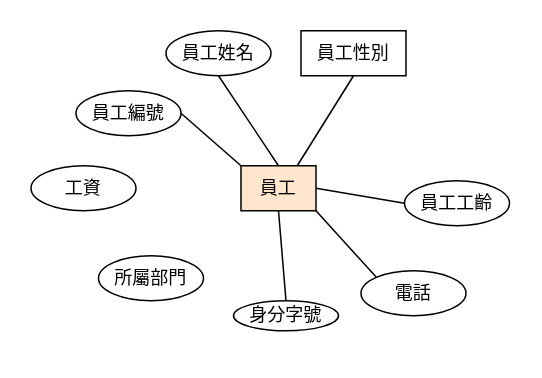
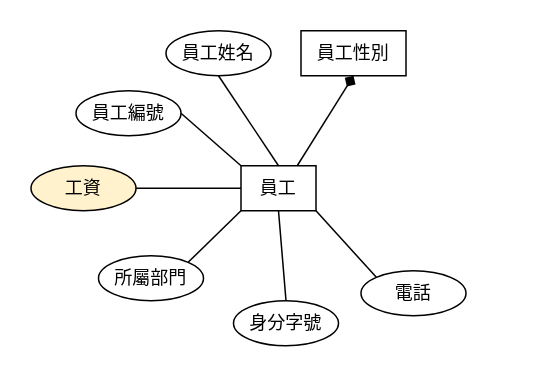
  <mxCell id="0" />
  <mxCell id="1" parent="0" />
- <mxCell id="2" value="員工" style="html=1;whiteSpace=wrap;fillColor=#ffe6cc;" vertex="1" parent="1"><mxGeometry x="160" y="110" width="50" height="30" as="geometry" /></mxCell>
+ <mxCell id="2" value="員工" style="html=1;whiteSpace=wrap;" vertex="1" parent="1"><mxGeometry x="160" y="110" width="50" height="30" as="geometry" /></mxCell>
  <mxCell id="3" value="員工編號" style="ellipse;whiteSpace=wrap;html=1;" vertex="1" parent="1"><mxGeometry x="50" y="60" width="70" height="30" as="geometry" /></mxCell>
  <mxCell id="4" value="員工姓名" style="ellipse;whiteSpace=wrap;html=1;" vertex="1" parent="1"><mxGeometry x="110" y="20" width="70" height="30" as="geometry" /></mxCell>
  <mxCell id="5" value="員工性別" style="whiteSpace=wrap;html=1;rounded=0;" vertex="1" parent="1"><mxGeometry x="200" y="20" width="70" height="30" as="geometry" /></mxCell>
- <mxCell id="6" value="員工工齡" style="ellipse;whiteSpace=wrap;html=1;" vertex="1" parent="1"><mxGeometry x="269" y="120" width="70" height="30" as="geometry" /></mxCell>
  <mxCell id="7" value="電話" style="ellipse;whiteSpace=wrap;html=1;" vertex="1" parent="1"><mxGeometry x="240" y="180" width="70" height="30" as="geometry" /></mxCell>
- <mxCell id="8" value="身分字號" style="ellipse;whiteSpace=wrap;html=1;" vertex="1" parent="1"><mxGeometry x="155" y="200" width="70" height="20" as="geometry" /></mxCell>
+ <mxCell id="8" value="身分字號" style="ellipse;whiteSpace=wrap;html=1;" vertex="1" parent="1"><mxGeometry x="155" y="200" width="70" height="30" as="geometry" /></mxCell>
  <mxCell id="9" value="所屬部門" style="ellipse;whiteSpace=wrap;html=1;" vertex="1" parent="1"><mxGeometry x="65" y="170" width="70" height="30" as="geometry" /></mxCell>
- <mxCell id="10" value="工資" style="ellipse;whiteSpace=wrap;html=1;" vertex="1" parent="1"><mxGeometry x="20" y="110" width="70" height="30" as="geometry" /></mxCell>
+ <mxCell id="10" value="工資" style="ellipse;whiteSpace=wrap;html=1;fillColor=#fff2cc;" vertex="1" parent="1"><mxGeometry x="20" y="110" width="70" height="30" as="geometry" /></mxCell>
  <mxCell id="11" value="" style="endArrow=none;html=1;rounded=0;exitX=0.5;exitY=0;exitDx=0;exitDy=0;entryX=0.5;entryY=1;entryDx=0;entryDy=0;" edge="1" parent="1" source="2" target="4"><mxGeometry relative="1" as="geometry"><mxPoint x="100" y="60" as="sourcePoint" /><mxPoint x="260" y="60" as="targetPoint" /></mxGeometry></mxCell>
- <mxCell id="12" value="" style="endArrow=none;html=1;rounded=0;exitX=0.75;exitY=0;exitDx=0;exitDy=0;entryX=0.5;entryY=1;entryDx=0;entryDy=0;" edge="1" parent="1" source="2" target="5"><mxGeometry relative="1" as="geometry"><mxPoint x="100" y="60" as="sourcePoint" /><mxPoint x="260" y="60" as="targetPoint" /></mxGeometry></mxCell>
- <mxCell id="13" value="" style="endArrow=none;html=1;rounded=0;exitX=1;exitY=0.5;exitDx=0;exitDy=0;entryX=0;entryY=0.5;entryDx=0;entryDy=0;" edge="1" parent="1" source="2" target="6"><mxGeometry relative="1" as="geometry"><mxPoint x="100" y="60" as="sourcePoint" /><mxPoint x="260" y="60" as="targetPoint" /></mxGeometry></mxCell>
+ <mxCell id="12" value="" style="endArrow=diamond;html=1;rounded=0;exitX=0.75;exitY=0;exitDx=0;exitDy=0;entryX=0.5;entryY=1;entryDx=0;entryDy=0;" edge="1" parent="1" source="2" target="5"><mxGeometry relative="1" as="geometry"><mxPoint x="100" y="60" as="sourcePoint" /><mxPoint x="260" y="60" as="targetPoint" /></mxGeometry></mxCell>
  <mxCell id="14" value="" style="endArrow=none;html=1;rounded=0;exitX=1;exitY=1;exitDx=0;exitDy=0;entryX=0;entryY=0;entryDx=0;entryDy=0;" edge="1" parent="1" source="2" target="7"><mxGeometry relative="1" as="geometry"><mxPoint x="100" y="60" as="sourcePoint" /><mxPoint x="260" y="60" as="targetPoint" /></mxGeometry></mxCell>
  <mxCell id="15" value="" style="endArrow=none;html=1;rounded=0;exitX=0.5;exitY=1;exitDx=0;exitDy=0;entryX=0.5;entryY=0;entryDx=0;entryDy=0;" edge="1" parent="1" source="2" target="8"><mxGeometry relative="1" as="geometry"><mxPoint x="100" y="60" as="sourcePoint" /><mxPoint x="260" y="60" as="targetPoint" /></mxGeometry></mxCell>
+ <mxCell id="16" value="" style="endArrow=none;html=1;rounded=0;exitX=0;exitY=1;exitDx=0;exitDy=0;entryX=1;entryY=0;entryDx=0;entryDy=0;" edge="1" parent="1" source="2" target="9"><mxGeometry relative="1" as="geometry"><mxPoint x="195" y="150" as="sourcePoint" /><mxPoint x="200" y="210" as="targetPoint" /></mxGeometry></mxCell>
+ <mxCell id="17" value="" style="endArrow=none;html=1;rounded=0;exitX=0;exitY=0.5;exitDx=0;exitDy=0;entryX=1;entryY=0.5;entryDx=0;entryDy=0;" edge="1" parent="1" source="2" target="10"><mxGeometry relative="1" as="geometry"><mxPoint x="170" y="150" as="sourcePoint" /><mxPoint x="135" y="184" as="targetPoint" /></mxGeometry></mxCell>
  <mxCell id="18" value="" style="endArrow=none;html=1;rounded=0;exitX=0;exitY=0;exitDx=0;exitDy=0;entryX=1;entryY=0.5;entryDx=0;entryDy=0;" edge="1" parent="1" source="2" target="3"><mxGeometry relative="1" as="geometry"><mxPoint x="170" y="135" as="sourcePoint" /><mxPoint x="100" y="135" as="targetPoint" /></mxGeometry></mxCell>
